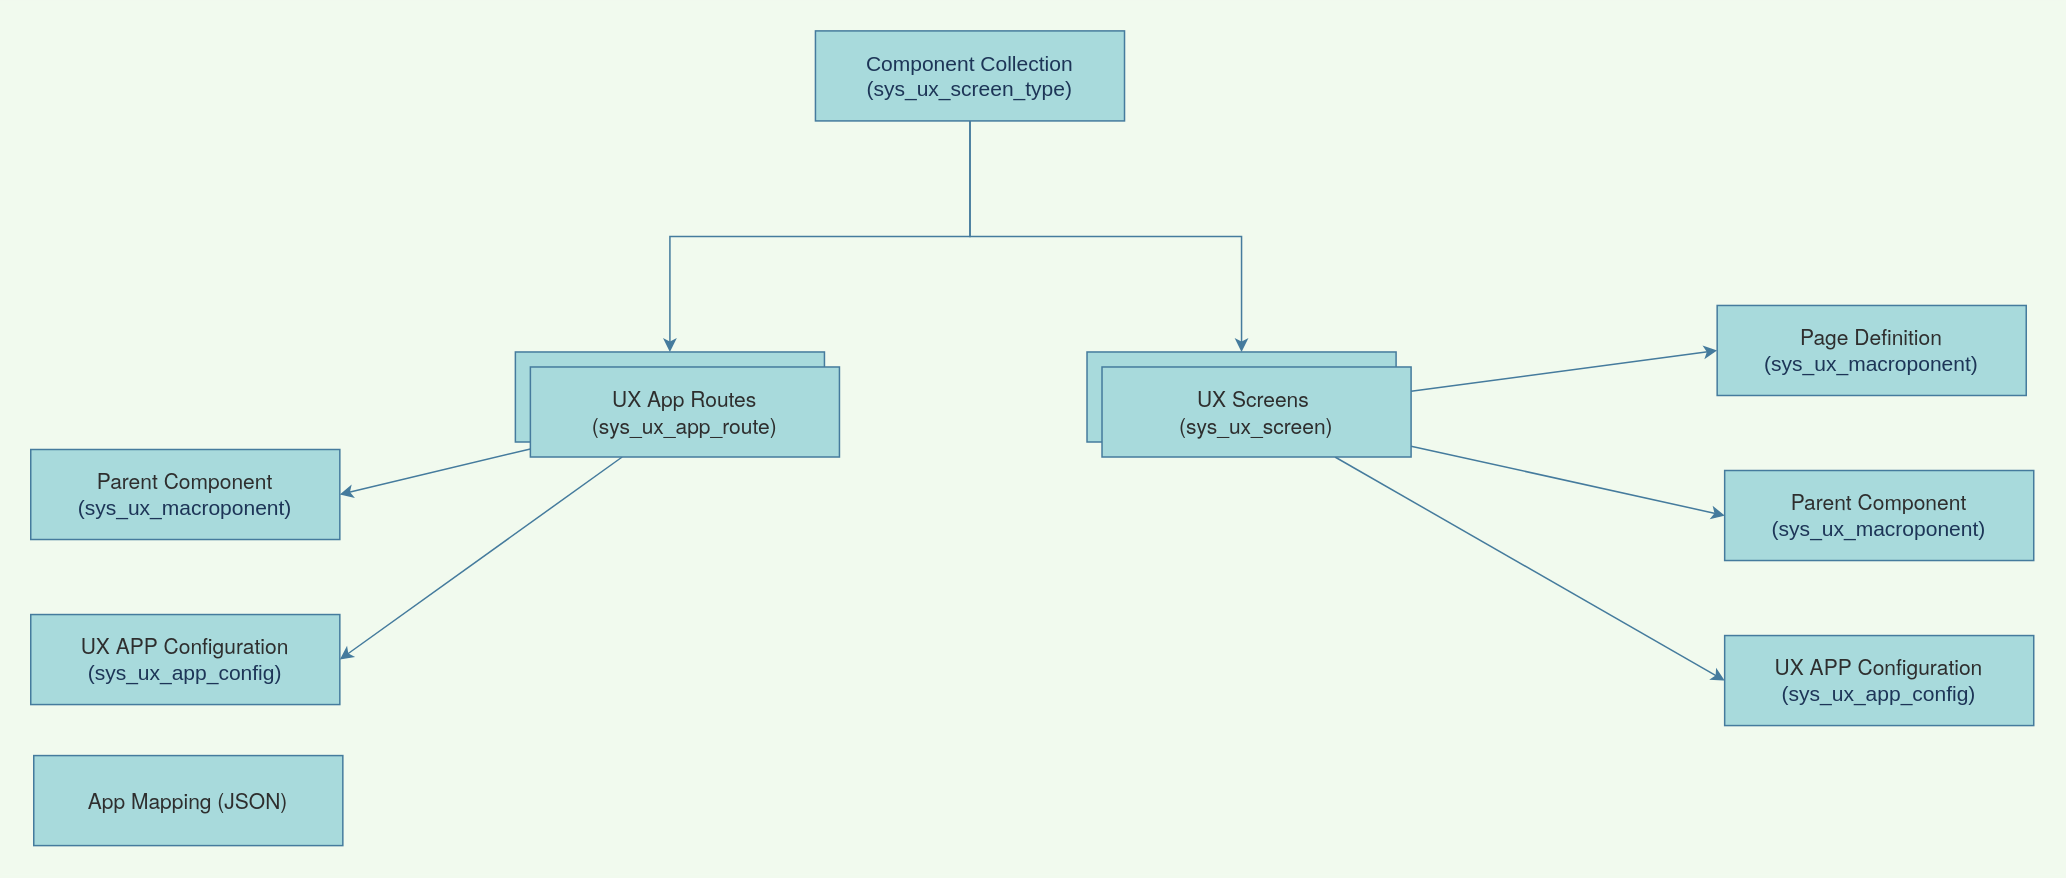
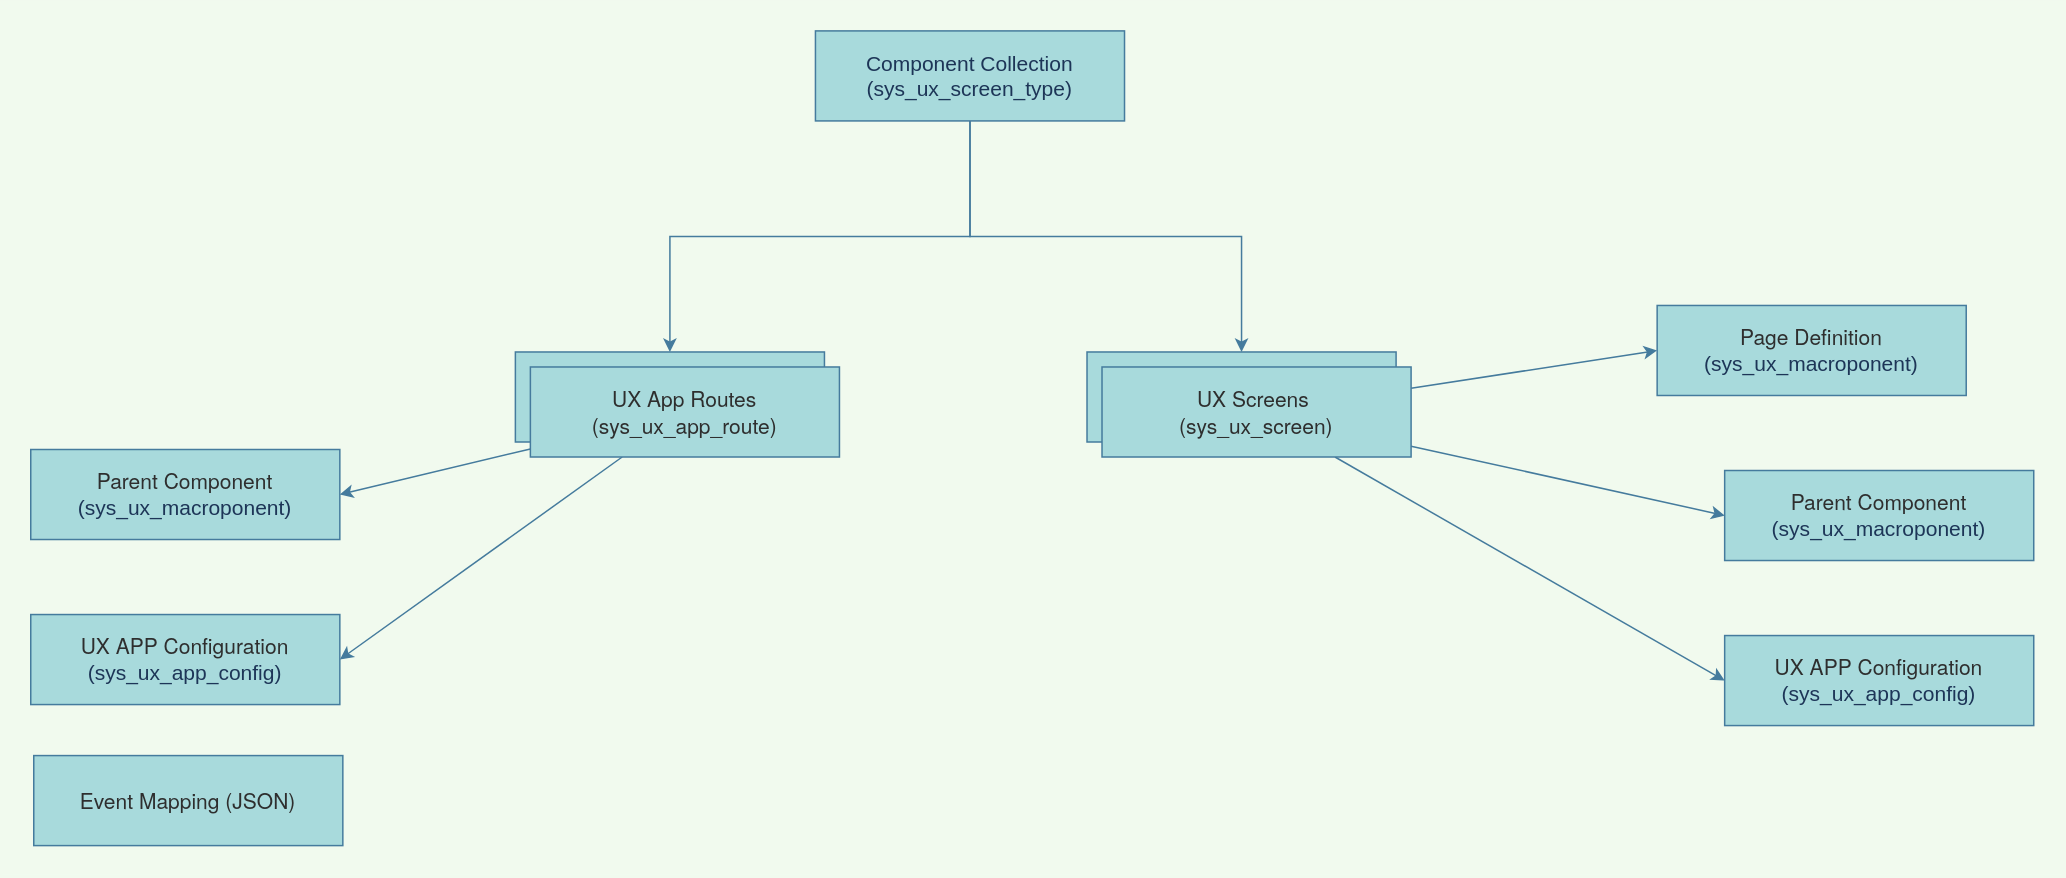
  <mxCell id="0" />
  <mxCell id="1" parent="0" />
  <mxCell id="2" style="edgeStyle=orthogonalEdgeStyle;rounded=0;orthogonalLoop=1;jettySize=auto;html=1;fontSize=14;fontColor=#1D3557;strokeColor=#457B9D;fillColor=#A8DADC;" edge="1" parent="1" source="4" target="5"><mxGeometry relative="1" as="geometry" /></mxCell>
  <mxCell id="3" style="edgeStyle=orthogonalEdgeStyle;rounded=0;orthogonalLoop=1;jettySize=auto;html=1;fontSize=14;fontColor=#1D3557;strokeColor=#457B9D;fillColor=#A8DADC;" edge="1" parent="1" source="4" target="6"><mxGeometry relative="1" as="geometry" /></mxCell>
  <mxCell id="4" value="Component Collection&lt;br style=&quot;font-size: 14px;&quot;&gt;(sys_ux_screen_type)" style="rounded=0;whiteSpace=wrap;html=1;fontColor=#1D3557;strokeColor=#457B9D;fillColor=#A8DADC;fontSize=14;" vertex="1" parent="1"><mxGeometry x="543" y="20" width="206" height="60" as="geometry" /></mxCell>
  <mxCell id="5" value="&lt;span style=&quot;text-align: start; font-size: 14px;&quot;&gt;&lt;font face=&quot;SourceSansPro, Helvetica Neue, Arial&quot; color=&quot;#2e2e2e&quot; style=&quot;font-size: 14px;&quot;&gt;&lt;span style=&quot;font-size: 14px;&quot;&gt;UX&amp;nbsp;App&amp;nbsp;Routes&lt;/span&gt;&lt;/font&gt;&lt;br style=&quot;font-size: 14px;&quot;&gt;&lt;font face=&quot;SourceSansPro, Helvetica Neue, Arial&quot; color=&quot;#2e2e2e&quot; style=&quot;font-size: 14px;&quot;&gt;&lt;span style=&quot;font-size: 14px;&quot;&gt;(sys_ux_app_route&lt;/span&gt;&lt;/font&gt;&lt;font face=&quot;SourceSansPro, Helvetica Neue, Arial&quot; color=&quot;#2e2e2e&quot; style=&quot;font-size: 14px;&quot;&gt;&lt;span style=&quot;font-size: 14px;&quot;&gt;)&lt;/span&gt;&lt;/font&gt;&lt;br style=&quot;font-size: 14px;&quot;&gt;&lt;/span&gt;" style="rounded=0;whiteSpace=wrap;html=1;fontColor=#1D3557;strokeColor=#457B9D;fillColor=#A8DADC;fontSize=14;" vertex="1" parent="1"><mxGeometry x="343" y="234" width="206" height="60" as="geometry" /></mxCell>
  <mxCell id="6" value="&lt;span style=&quot;text-align: start; font-size: 14px;&quot;&gt;&lt;font face=&quot;SourceSansPro, Helvetica Neue, Arial&quot; color=&quot;#2e2e2e&quot; style=&quot;font-size: 14px;&quot;&gt;&lt;span style=&quot;font-size: 14px;&quot;&gt;UX&amp;nbsp;Screens&amp;nbsp;&lt;/span&gt;&lt;/font&gt;&lt;br style=&quot;font-size: 14px;&quot;&gt;&lt;font face=&quot;SourceSansPro, Helvetica Neue, Arial&quot; color=&quot;#2e2e2e&quot; style=&quot;font-size: 14px;&quot;&gt;&lt;span style=&quot;font-size: 14px;&quot;&gt;(sys_ux_screen)&lt;/span&gt;&lt;/font&gt;&lt;br style=&quot;font-size: 14px;&quot;&gt;&lt;/span&gt;" style="rounded=0;whiteSpace=wrap;html=1;fontColor=#1D3557;strokeColor=#457B9D;fillColor=#A8DADC;fontSize=14;" vertex="1" parent="1"><mxGeometry x="724" y="234" width="206" height="60" as="geometry" /></mxCell>
  <mxCell id="7" style="edgeStyle=none;rounded=0;orthogonalLoop=1;jettySize=auto;html=1;entryX=1;entryY=0.5;entryDx=0;entryDy=0;fontSize=14;fontColor=#1D3557;strokeColor=#457B9D;fillColor=#A8DADC;" edge="1" parent="1" source="9" target="18"><mxGeometry relative="1" as="geometry" /></mxCell>
  <mxCell id="8" style="edgeStyle=none;rounded=0;orthogonalLoop=1;jettySize=auto;html=1;entryX=1;entryY=0.5;entryDx=0;entryDy=0;fontSize=14;fontColor=#1D3557;strokeColor=#457B9D;fillColor=#A8DADC;" edge="1" parent="1" source="9" target="17"><mxGeometry relative="1" as="geometry" /></mxCell>
  <mxCell id="9" value="&lt;span style=&quot;text-align: start; font-size: 14px;&quot;&gt;&lt;font face=&quot;SourceSansPro, Helvetica Neue, Arial&quot; color=&quot;#2e2e2e&quot; style=&quot;font-size: 14px;&quot;&gt;&lt;span style=&quot;font-size: 14px;&quot;&gt;UX&amp;nbsp;App&amp;nbsp;Routes&lt;/span&gt;&lt;/font&gt;&lt;br style=&quot;font-size: 14px;&quot;&gt;&lt;font face=&quot;SourceSansPro, Helvetica Neue, Arial&quot; color=&quot;#2e2e2e&quot; style=&quot;font-size: 14px;&quot;&gt;&lt;span style=&quot;font-size: 14px;&quot;&gt;(sys_ux_app_route&lt;/span&gt;&lt;/font&gt;&lt;font face=&quot;SourceSansPro, Helvetica Neue, Arial&quot; color=&quot;#2e2e2e&quot; style=&quot;font-size: 14px;&quot;&gt;&lt;span style=&quot;font-size: 14px;&quot;&gt;)&lt;/span&gt;&lt;/font&gt;&lt;br style=&quot;font-size: 14px;&quot;&gt;&lt;/span&gt;" style="rounded=0;whiteSpace=wrap;html=1;fontColor=#1D3557;strokeColor=#457B9D;fillColor=#A8DADC;fontSize=14;" vertex="1" parent="1"><mxGeometry x="353" y="244" width="206" height="60" as="geometry" /></mxCell>
  <mxCell id="10" style="rounded=0;orthogonalLoop=1;jettySize=auto;html=1;fontSize=14;fontColor=#1D3557;strokeColor=#457B9D;fillColor=#A8DADC;entryX=0;entryY=0.5;entryDx=0;entryDy=0;" edge="1" parent="1" source="13" target="14"><mxGeometry relative="1" as="geometry" /></mxCell>
  <mxCell id="11" style="edgeStyle=none;rounded=0;orthogonalLoop=1;jettySize=auto;html=1;entryX=0;entryY=0.5;entryDx=0;entryDy=0;fontSize=14;fontColor=#1D3557;strokeColor=#457B9D;fillColor=#A8DADC;" edge="1" parent="1" source="13" target="16"><mxGeometry relative="1" as="geometry" /></mxCell>
  <mxCell id="12" style="edgeStyle=none;rounded=0;orthogonalLoop=1;jettySize=auto;html=1;entryX=0;entryY=0.5;entryDx=0;entryDy=0;fontSize=14;fontColor=#1D3557;strokeColor=#457B9D;fillColor=#A8DADC;" edge="1" parent="1" source="13" target="15"><mxGeometry relative="1" as="geometry" /></mxCell>
  <mxCell id="13" value="&lt;span style=&quot;text-align: start; font-size: 14px;&quot;&gt;&lt;font face=&quot;SourceSansPro, Helvetica Neue, Arial&quot; color=&quot;#2e2e2e&quot; style=&quot;font-size: 14px;&quot;&gt;&lt;span style=&quot;font-size: 14px;&quot;&gt;UX&amp;nbsp;Screens&amp;nbsp;&lt;/span&gt;&lt;/font&gt;&lt;br style=&quot;font-size: 14px;&quot;&gt;&lt;font face=&quot;SourceSansPro, Helvetica Neue, Arial&quot; color=&quot;#2e2e2e&quot; style=&quot;font-size: 14px;&quot;&gt;&lt;span style=&quot;font-size: 14px;&quot;&gt;(sys_ux_screen)&lt;/span&gt;&lt;/font&gt;&lt;br style=&quot;font-size: 14px;&quot;&gt;&lt;/span&gt;" style="rounded=0;whiteSpace=wrap;html=1;fontColor=#1D3557;strokeColor=#457B9D;fillColor=#A8DADC;fontSize=14;" vertex="1" parent="1"><mxGeometry x="734" y="244" width="206" height="60" as="geometry" /></mxCell>
  <mxCell id="14" value="&lt;span style=&quot;text-align: start; font-size: 14px;&quot;&gt;&lt;font style=&quot;font-size: 14px;&quot; face=&quot;SourceSansPro, Helvetica Neue, Arial&quot; color=&quot;#2e2e2e&quot;&gt;UX APP Configuration&lt;br style=&quot;font-size: 14px;&quot;&gt;&lt;/font&gt;(sys_ux_app_config)&lt;br style=&quot;font-size: 14px;&quot;&gt;&lt;/span&gt;" style="rounded=0;whiteSpace=wrap;html=1;fontColor=#1D3557;strokeColor=#457B9D;fillColor=#A8DADC;fontSize=14;" vertex="1" parent="1"><mxGeometry x="1149" y="423" width="206" height="60" as="geometry" /></mxCell>
- <mxCell id="15" value="&lt;span style=&quot;text-align: start;&quot;&gt;&lt;font style=&quot;font-size: 14px;&quot; face=&quot;SourceSansPro, Helvetica Neue, Arial&quot; color=&quot;#2e2e2e&quot;&gt;Page Definition&lt;br&gt;&lt;/font&gt;(sys_ux_macroponent)&lt;br style=&quot;font-size: 14px;&quot;&gt;&lt;/span&gt;" style="rounded=0;whiteSpace=wrap;html=1;fontColor=#1D3557;strokeColor=#457B9D;fillColor=#A8DADC;fontSize=14;" vertex="1" parent="1"><mxGeometry x="1144" y="203" width="206" height="60" as="geometry" /></mxCell>
+ <mxCell id="15" value="&lt;span style=&quot;text-align: start;&quot;&gt;&lt;font style=&quot;font-size: 14px;&quot; face=&quot;SourceSansPro, Helvetica Neue, Arial&quot; color=&quot;#2e2e2e&quot;&gt;Page Definition&lt;br&gt;&lt;/font&gt;(sys_ux_macroponent)&lt;br style=&quot;font-size: 14px;&quot;&gt;&lt;/span&gt;" style="rounded=0;whiteSpace=wrap;html=1;fontColor=#1D3557;strokeColor=#457B9D;fillColor=#A8DADC;fontSize=14;" vertex="1" parent="1"><mxGeometry x="1104" y="203" width="206" height="60" as="geometry" /></mxCell>
  <mxCell id="16" value="&lt;span style=&quot;text-align: start;&quot;&gt;&lt;font style=&quot;font-size: 14px;&quot; face=&quot;SourceSansPro, Helvetica Neue, Arial&quot; color=&quot;#2e2e2e&quot;&gt;Parent Component&lt;br&gt;&lt;/font&gt;(sys_ux_macroponent)&lt;br style=&quot;font-size: 14px;&quot;&gt;&lt;/span&gt;" style="rounded=0;whiteSpace=wrap;html=1;fontColor=#1D3557;strokeColor=#457B9D;fillColor=#A8DADC;fontSize=14;" vertex="1" parent="1"><mxGeometry x="1149" y="313" width="206" height="60" as="geometry" /></mxCell>
  <mxCell id="17" value="&lt;span style=&quot;text-align: start; font-size: 14px;&quot;&gt;&lt;font style=&quot;font-size: 14px;&quot; face=&quot;SourceSansPro, Helvetica Neue, Arial&quot; color=&quot;#2e2e2e&quot;&gt;UX APP Configuration&lt;br style=&quot;font-size: 14px;&quot;&gt;&lt;/font&gt;(sys_ux_app_config)&lt;br style=&quot;font-size: 14px;&quot;&gt;&lt;/span&gt;" style="rounded=0;whiteSpace=wrap;html=1;fontColor=#1D3557;strokeColor=#457B9D;fillColor=#A8DADC;fontSize=14;" vertex="1" parent="1"><mxGeometry x="20" y="409" width="206" height="60" as="geometry" /></mxCell>
  <mxCell id="18" value="&lt;span style=&quot;text-align: start;&quot;&gt;&lt;font style=&quot;font-size: 14px;&quot; face=&quot;SourceSansPro, Helvetica Neue, Arial&quot; color=&quot;#2e2e2e&quot;&gt;Parent Component&lt;br&gt;&lt;/font&gt;(sys_ux_macroponent)&lt;br style=&quot;font-size: 14px;&quot;&gt;&lt;/span&gt;" style="rounded=0;whiteSpace=wrap;html=1;fontColor=#1D3557;strokeColor=#457B9D;fillColor=#A8DADC;fontSize=14;" vertex="1" parent="1"><mxGeometry x="20" y="299" width="206" height="60" as="geometry" /></mxCell>
- <mxCell id="19" value="&lt;span style=&quot;text-align: start; font-size: 14px;&quot;&gt;&lt;font face=&quot;SourceSansPro, Helvetica Neue, Arial&quot; color=&quot;#2e2e2e&quot;&gt;App Mapping (JSON)&lt;/font&gt;&lt;br style=&quot;font-size: 14px;&quot;&gt;&lt;/span&gt;" style="rounded=0;whiteSpace=wrap;html=1;fontColor=#1D3557;strokeColor=#457B9D;fillColor=#A8DADC;fontSize=14;" vertex="1" parent="1"><mxGeometry x="22" y="503" width="206" height="60" as="geometry" /></mxCell>
+ <mxCell id="19" value="&lt;span style=&quot;text-align: start; font-size: 14px;&quot;&gt;&lt;font face=&quot;SourceSansPro, Helvetica Neue, Arial&quot; color=&quot;#2e2e2e&quot;&gt;Event Mapping (JSON)&lt;/font&gt;&lt;br style=&quot;font-size: 14px;&quot;&gt;&lt;/span&gt;" style="rounded=0;whiteSpace=wrap;html=1;fontColor=#1D3557;strokeColor=#457B9D;fillColor=#A8DADC;fontSize=14;" vertex="1" parent="1"><mxGeometry x="22" y="503" width="206" height="60" as="geometry" /></mxCell>
